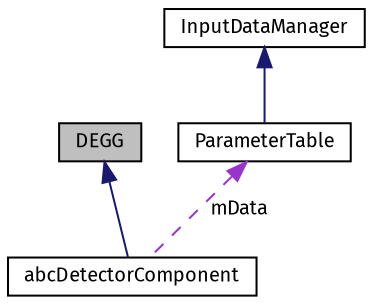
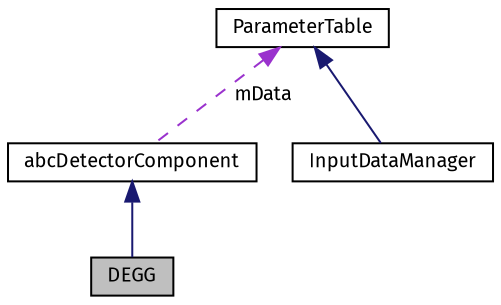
  digraph {
    fontname="Fira Sans"
    node [color=black fillcolor=white fontname="Fira Sans" fontsize=10 shape=record style=filled]
    edge [color=midnightblue dir=back fontname="Fira Sans" fontsize=10 labelfontname=Helvetica labelfontsize=10 style=solid]
    n1 [fillcolor=grey75 fontcolor=black height=0.2 label=DEGG width=0.4]
    n2 [height=0.2 label=abcDetectorComponent width=0.4]
    n3 [height=0.2 label=InputDataManager width=0.4]
    n4 [height=0.2 label=ParameterTable width=0.4]
-   n1 -> n2
+   n2 -> n1
    n4 -> n2 [color=darkorchid3 label=" mData" style=dashed]
-   n3 -> n4
+   n4 -> n3
  }
